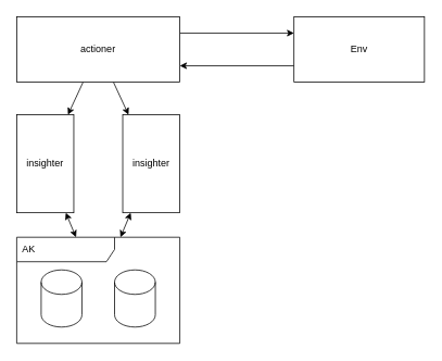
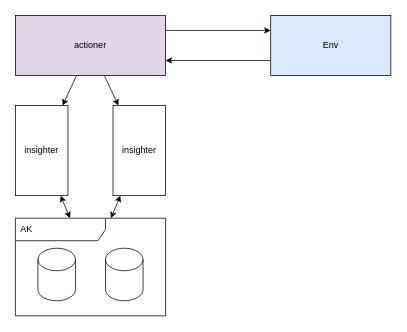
  <mxCell id="0" />
  <mxCell id="1" parent="0" />
  <mxCell id="2" style="edgeStyle=none;html=1;exitX=1;exitY=0.25;exitDx=0;exitDy=0;entryX=0;entryY=0.25;entryDx=0;entryDy=0;" parent="1" source="5" target="7" edge="1"><mxGeometry relative="1" as="geometry" /></mxCell>
  <mxCell id="3" value="" style="edgeStyle=none;html=1;" parent="1" source="5" target="11" edge="1"><mxGeometry relative="1" as="geometry" /></mxCell>
  <mxCell id="4" style="edgeStyle=none;html=1;" parent="1" source="5" target="9" edge="1"><mxGeometry relative="1" as="geometry" /></mxCell>
- <mxCell id="5" value="actioner" style="rounded=0;whiteSpace=wrap;html=1;" parent="1" vertex="1"><mxGeometry x="20" y="20" width="200" height="80" as="geometry" /></mxCell>
+ <mxCell id="5" value="actioner" style="rounded=0;whiteSpace=wrap;html=1;fillColor=#e1d5e7;" parent="1" vertex="1"><mxGeometry x="20" y="20" width="200" height="80" as="geometry" /></mxCell>
  <mxCell id="6" style="edgeStyle=none;html=1;exitX=0;exitY=0.75;exitDx=0;exitDy=0;entryX=1;entryY=0.75;entryDx=0;entryDy=0;" parent="1" source="7" target="5" edge="1"><mxGeometry relative="1" as="geometry" /></mxCell>
- <mxCell id="7" value="Env" style="rounded=0;whiteSpace=wrap;html=1;" parent="1" vertex="1"><mxGeometry x="360" y="20" width="160" height="80" as="geometry" /></mxCell>
+ <mxCell id="7" value="Env" style="rounded=0;whiteSpace=wrap;html=1;fillColor=#dae8fc;" parent="1" vertex="1"><mxGeometry x="360" y="20" width="160" height="80" as="geometry" /></mxCell>
  <mxCell id="8" style="html=1;startArrow=classic;startFill=1;" edge="1" parent="1" source="9" target="12"><mxGeometry relative="1" as="geometry" /></mxCell>
  <mxCell id="9" value="insighter" style="rounded=0;whiteSpace=wrap;html=1;" parent="1" vertex="1"><mxGeometry x="20" y="140" width="70" height="120" as="geometry" /></mxCell>
  <mxCell id="10" style="edgeStyle=none;html=1;startArrow=classic;startFill=1;" edge="1" parent="1" source="11" target="12"><mxGeometry relative="1" as="geometry" /></mxCell>
  <mxCell id="11" value="insighter" style="rounded=0;whiteSpace=wrap;html=1;" parent="1" vertex="1"><mxGeometry x="150" y="140" width="70" height="120" as="geometry" /></mxCell>
  <mxCell id="12" value="AK" style="shape=umlFrame;whiteSpace=wrap;html=1;width=120;height=30;boundedLbl=1;verticalAlign=middle;align=left;spacingLeft=5;" parent="1" vertex="1"><mxGeometry x="20" y="290" width="200" height="130" as="geometry" /></mxCell>
  <mxCell id="13" value="" style="shape=cylinder3;whiteSpace=wrap;html=1;boundedLbl=1;backgroundOutline=1;size=15;" parent="1" vertex="1"><mxGeometry x="50" y="330" width="50" height="70" as="geometry" /></mxCell>
  <mxCell id="14" value="" style="shape=cylinder3;whiteSpace=wrap;html=1;boundedLbl=1;backgroundOutline=1;size=15;" parent="1" vertex="1"><mxGeometry x="140" y="330" width="50" height="70" as="geometry" /></mxCell>
